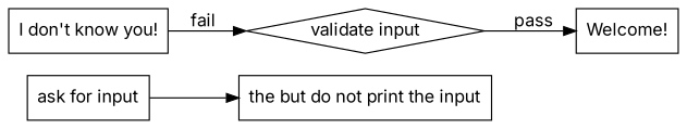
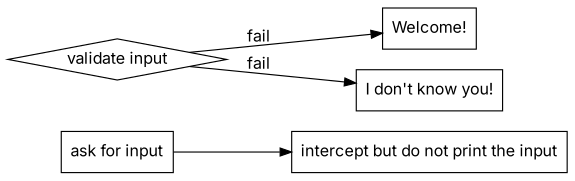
  digraph {
    fontname=Inter
    rankdir=LR
    node [fontname=Inter shape=box]
    edge [fontname=Inter]
    n1 [label="ask for input"]
-   n2 [label="the but do not print the input"]
+   n2 [label="intercept but do not print the input"]
    n3 [label="validate input" shape=diamond]
    n4 [label="Welcome!"]
    n5 [label="I don't know you!"]
    n1 -> n2
-   n3 -> n4 [label=pass]
-   n5 -> n3 [label=fail]
+   n3 -> n4 [label=fail]
+   n3 -> n5 [label=fail]
  }
